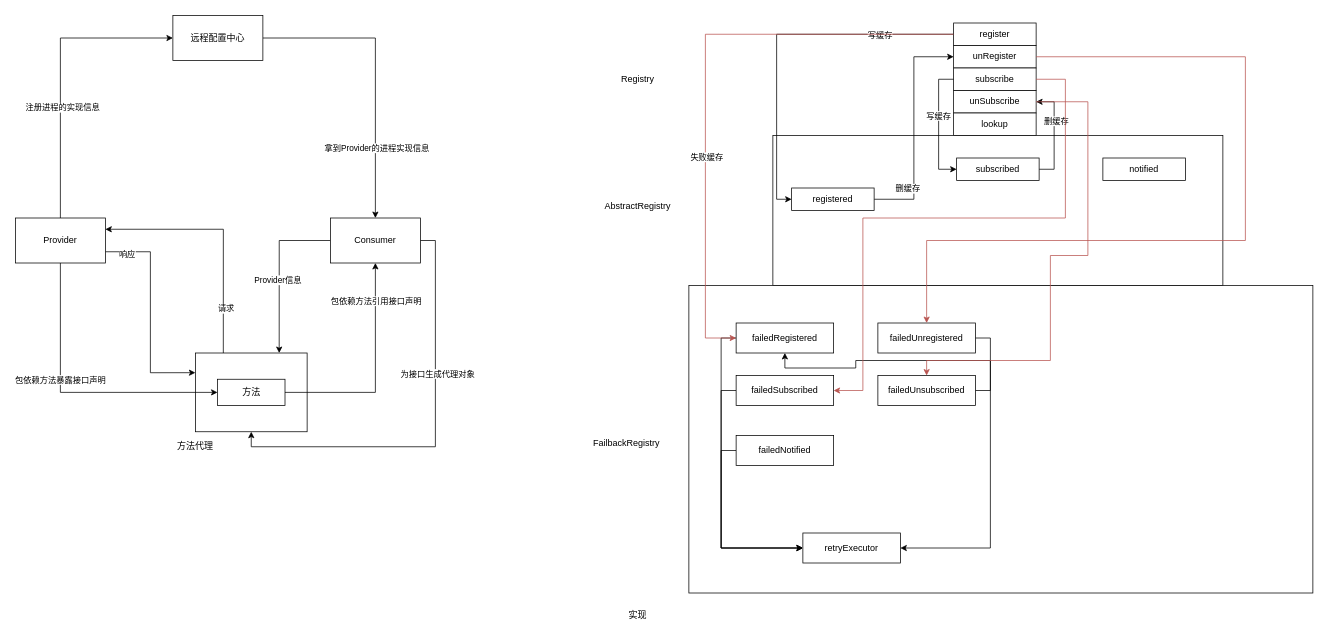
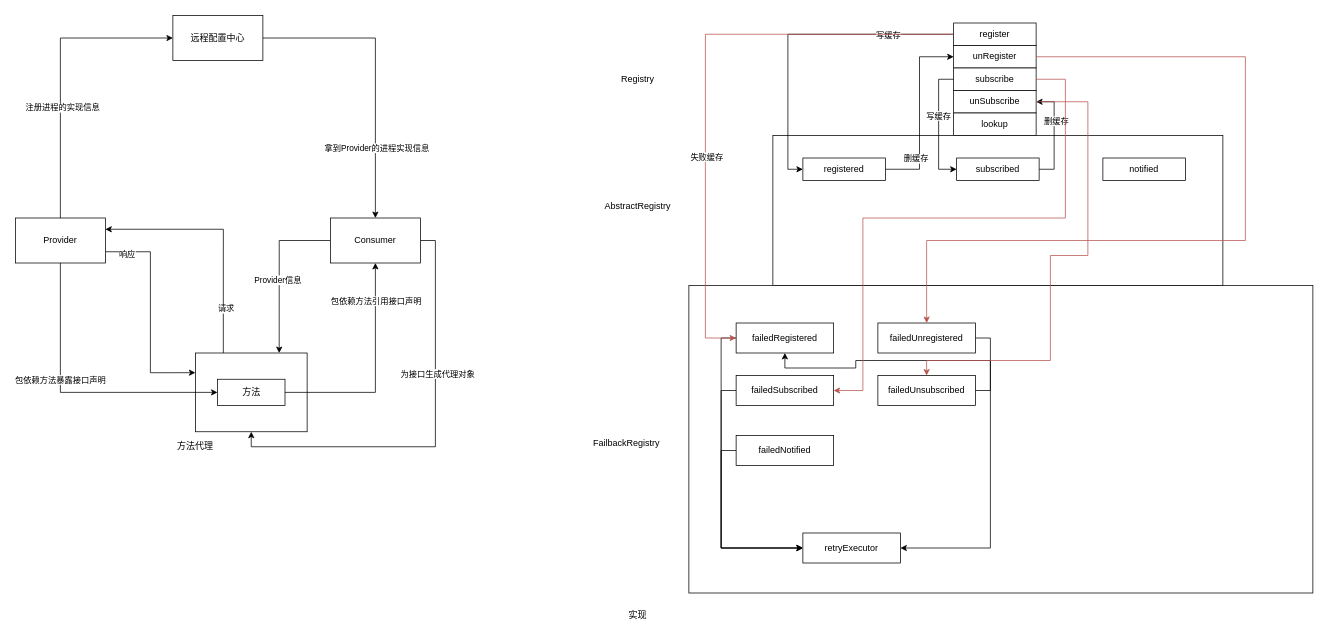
  <mxCell id="0" />
  <mxCell id="1" parent="0" />
  <mxCell id="2" style="edgeStyle=orthogonalEdgeStyle;rounded=0;orthogonalLoop=1;jettySize=auto;html=1;exitX=1;exitY=0.5;exitDx=0;exitDy=0;entryX=0.5;entryY=0;entryDx=0;entryDy=0;" parent="1" source="4" target="14" edge="1"><mxGeometry relative="1" as="geometry" /></mxCell>
  <mxCell id="3" value="拿到Provider的进程实现信息" style="edgeLabel;html=1;align=center;verticalAlign=middle;resizable=0;points=[];" parent="2" vertex="1" connectable="0"><mxGeometry x="0.518" y="1" relative="1" as="geometry"><mxPoint as="offset" /></mxGeometry></mxCell>
  <mxCell id="4" value="远程配置中心" style="rounded=0;whiteSpace=wrap;html=1;" parent="1" vertex="1"><mxGeometry x="230" y="20" width="120" height="60" as="geometry" /></mxCell>
  <mxCell id="5" style="edgeStyle=orthogonalEdgeStyle;rounded=0;orthogonalLoop=1;jettySize=auto;html=1;exitX=0.5;exitY=0;exitDx=0;exitDy=0;entryX=0;entryY=0.5;entryDx=0;entryDy=0;" parent="1" source="9" target="4" edge="1"><mxGeometry relative="1" as="geometry" /></mxCell>
  <mxCell id="6" value="注册进程的实现信息" style="edgeLabel;html=1;align=center;verticalAlign=middle;resizable=0;points=[];" parent="5" vertex="1" connectable="0"><mxGeometry x="-0.241" y="-2" relative="1" as="geometry"><mxPoint as="offset" /></mxGeometry></mxCell>
  <mxCell id="7" style="edgeStyle=orthogonalEdgeStyle;rounded=0;orthogonalLoop=1;jettySize=auto;html=1;exitX=1;exitY=0.75;exitDx=0;exitDy=0;entryX=0;entryY=0.25;entryDx=0;entryDy=0;" parent="1" source="9" target="17" edge="1"><mxGeometry relative="1" as="geometry" /></mxCell>
  <mxCell id="8" value="响应" style="edgeLabel;html=1;align=center;verticalAlign=middle;resizable=0;points=[];" parent="7" vertex="1" connectable="0"><mxGeometry x="-0.801" y="-2" relative="1" as="geometry"><mxPoint as="offset" /></mxGeometry></mxCell>
  <mxCell id="9" value="Provider" style="rounded=0;whiteSpace=wrap;html=1;" parent="1" vertex="1"><mxGeometry x="20" y="290" width="120" height="60" as="geometry" /></mxCell>
  <mxCell id="10" style="edgeStyle=orthogonalEdgeStyle;rounded=0;orthogonalLoop=1;jettySize=auto;html=1;exitX=1;exitY=0.5;exitDx=0;exitDy=0;entryX=0.5;entryY=1;entryDx=0;entryDy=0;" parent="1" source="14" target="17" edge="1"><mxGeometry relative="1" as="geometry" /></mxCell>
  <mxCell id="11" value="为接口生成代理对象" style="edgeLabel;html=1;align=center;verticalAlign=middle;resizable=0;points=[];" parent="10" vertex="1" connectable="0"><mxGeometry x="-0.297" y="2" relative="1" as="geometry"><mxPoint as="offset" /></mxGeometry></mxCell>
  <mxCell id="12" style="edgeStyle=orthogonalEdgeStyle;rounded=0;orthogonalLoop=1;jettySize=auto;html=1;exitX=0;exitY=0.5;exitDx=0;exitDy=0;entryX=0.75;entryY=0;entryDx=0;entryDy=0;" parent="1" source="14" target="17" edge="1"><mxGeometry relative="1" as="geometry" /></mxCell>
  <mxCell id="13" value="Provider信息" style="edgeLabel;html=1;align=center;verticalAlign=middle;resizable=0;points=[];" parent="12" vertex="1" connectable="0"><mxGeometry x="0.111" y="-2" relative="1" as="geometry"><mxPoint as="offset" /></mxGeometry></mxCell>
  <mxCell id="14" value="Consumer" style="rounded=0;whiteSpace=wrap;html=1;" parent="1" vertex="1"><mxGeometry x="440" y="290" width="120" height="60" as="geometry" /></mxCell>
  <mxCell id="15" style="edgeStyle=orthogonalEdgeStyle;rounded=0;orthogonalLoop=1;jettySize=auto;html=1;exitX=0.25;exitY=0;exitDx=0;exitDy=0;entryX=1;entryY=0.25;entryDx=0;entryDy=0;" parent="1" source="17" target="9" edge="1"><mxGeometry relative="1" as="geometry" /></mxCell>
  <mxCell id="16" value="请求" style="edgeLabel;html=1;align=center;verticalAlign=middle;resizable=0;points=[];" parent="15" vertex="1" connectable="0"><mxGeometry x="0.622" relative="1" as="geometry"><mxPoint x="99" y="105" as="offset" /></mxGeometry></mxCell>
  <mxCell id="17" value="" style="rounded=0;whiteSpace=wrap;html=1;" parent="1" vertex="1"><mxGeometry x="260" y="470" width="149" height="105" as="geometry" /></mxCell>
  <mxCell id="18" style="edgeStyle=orthogonalEdgeStyle;rounded=0;orthogonalLoop=1;jettySize=auto;html=1;exitX=1;exitY=0.5;exitDx=0;exitDy=0;entryX=0.5;entryY=1;entryDx=0;entryDy=0;" parent="1" source="20" target="14" edge="1"><mxGeometry relative="1" as="geometry" /></mxCell>
  <mxCell id="19" value="包依赖方法引用接口声明" style="edgeLabel;html=1;align=center;verticalAlign=middle;resizable=0;points=[];" parent="18" vertex="1" connectable="0"><mxGeometry x="-0.444" y="-3" relative="1" as="geometry"><mxPoint x="40" y="-125" as="offset" /></mxGeometry></mxCell>
  <mxCell id="20" value="方法" style="rounded=0;whiteSpace=wrap;html=1;" parent="1" vertex="1"><mxGeometry x="289.5" y="505" width="90" height="35" as="geometry" /></mxCell>
  <mxCell id="21" value="方法代理" style="text;html=1;align=center;verticalAlign=middle;whiteSpace=wrap;rounded=0;" parent="1" vertex="1"><mxGeometry x="230" y="580" width="60" height="30" as="geometry" /></mxCell>
  <mxCell id="22" style="edgeStyle=orthogonalEdgeStyle;rounded=0;orthogonalLoop=1;jettySize=auto;html=1;exitX=0.5;exitY=1;exitDx=0;exitDy=0;entryX=0;entryY=0.5;entryDx=0;entryDy=0;" parent="1" source="9" target="20" edge="1"><mxGeometry relative="1" as="geometry" /></mxCell>
  <mxCell id="23" value="包依赖方法暴露接口声明" style="edgeLabel;html=1;align=center;verticalAlign=middle;resizable=0;points=[];" parent="22" vertex="1" connectable="0"><mxGeometry x="0.086" relative="1" as="geometry"><mxPoint x="-35" y="-17" as="offset" /></mxGeometry></mxCell>
  <mxCell id="24" value="register" style="rounded=0;whiteSpace=wrap;html=1;" parent="1" vertex="1"><mxGeometry x="1271" y="30" width="110" height="30" as="geometry" /></mxCell>
  <mxCell id="25" value="Registry" style="text;html=1;align=center;verticalAlign=middle;whiteSpace=wrap;rounded=0;" parent="1" vertex="1"><mxGeometry x="820" y="90" width="60" height="30" as="geometry" /></mxCell>
  <mxCell id="26" value="unRegister" style="rounded=0;whiteSpace=wrap;html=1;" parent="1" vertex="1"><mxGeometry x="1271" y="60" width="110" height="30" as="geometry" /></mxCell>
  <mxCell id="27" value="subscribe" style="rounded=0;whiteSpace=wrap;html=1;" parent="1" vertex="1"><mxGeometry x="1271" y="90" width="110" height="30" as="geometry" /></mxCell>
  <mxCell id="28" value="unSubscribe" style="rounded=0;whiteSpace=wrap;html=1;" parent="1" vertex="1"><mxGeometry x="1271" y="120" width="110" height="30" as="geometry" /></mxCell>
  <mxCell id="29" value="lookup" style="rounded=0;whiteSpace=wrap;html=1;" parent="1" vertex="1"><mxGeometry x="1271" y="150" width="110" height="30" as="geometry" /></mxCell>
  <mxCell id="30" value="" style="rounded=0;whiteSpace=wrap;html=1;" vertex="1" parent="1"><mxGeometry x="1030" y="180" width="600" height="200" as="geometry" /></mxCell>
  <mxCell id="31" value="AbstractRegistry" style="text;html=1;align=center;verticalAlign=middle;whiteSpace=wrap;rounded=0;" vertex="1" parent="1"><mxGeometry x="795" y="260" width="110" height="30" as="geometry" /></mxCell>
  <mxCell id="32" style="edgeStyle=orthogonalEdgeStyle;rounded=0;orthogonalLoop=1;jettySize=auto;html=1;exitX=1;exitY=0.5;exitDx=0;exitDy=0;entryX=0;entryY=0.5;entryDx=0;entryDy=0;" edge="1" parent="1" source="34" target="26"><mxGeometry relative="1" as="geometry" /></mxCell>
  <mxCell id="33" value="删缓存" style="edgeLabel;html=1;align=center;verticalAlign=middle;resizable=0;points=[];" vertex="1" connectable="0" parent="32"><mxGeometry x="-0.855" y="-2" relative="1" as="geometry"><mxPoint x="23" y="-17" as="offset" /></mxGeometry></mxCell>
- <mxCell id="34" value="registered" style="rounded=0;whiteSpace=wrap;html=1;" vertex="1" parent="1"><mxGeometry x="1055" y="250" width="110" height="30" as="geometry" /></mxCell>
+ <mxCell id="34" value="registered" style="rounded=0;whiteSpace=wrap;html=1;" vertex="1" parent="1"><mxGeometry x="1070" y="210" width="110" height="30" as="geometry" /></mxCell>
  <mxCell id="35" style="edgeStyle=orthogonalEdgeStyle;rounded=0;orthogonalLoop=1;jettySize=auto;html=1;exitX=1;exitY=0.5;exitDx=0;exitDy=0;entryX=1;entryY=0.5;entryDx=0;entryDy=0;" edge="1" parent="1" source="37" target="28"><mxGeometry relative="1" as="geometry" /></mxCell>
  <mxCell id="36" value="删缓存" style="edgeLabel;html=1;align=center;verticalAlign=middle;resizable=0;points=[];" vertex="1" connectable="0" parent="35"><mxGeometry x="0.271" y="-2" relative="1" as="geometry"><mxPoint as="offset" /></mxGeometry></mxCell>
  <mxCell id="37" value="subscribed" style="rounded=0;whiteSpace=wrap;html=1;" vertex="1" parent="1"><mxGeometry x="1275" y="210" width="110" height="30" as="geometry" /></mxCell>
  <mxCell id="38" value="notified" style="rounded=0;whiteSpace=wrap;html=1;" vertex="1" parent="1"><mxGeometry x="1470" y="210" width="110" height="30" as="geometry" /></mxCell>
  <mxCell id="39" value="" style="rounded=0;whiteSpace=wrap;html=1;" vertex="1" parent="1"><mxGeometry x="918" y="380" width="832" height="410" as="geometry" /></mxCell>
  <mxCell id="40" value="FailbackRegistry" style="text;html=1;align=center;verticalAlign=middle;whiteSpace=wrap;rounded=0;" vertex="1" parent="1"><mxGeometry x="780" y="575" width="110" height="30" as="geometry" /></mxCell>
  <mxCell id="41" value="retryExecutor" style="rounded=0;whiteSpace=wrap;html=1;" vertex="1" parent="1"><mxGeometry x="1070" y="710" width="130" height="40" as="geometry" /></mxCell>
  <mxCell id="42" style="edgeStyle=orthogonalEdgeStyle;rounded=0;orthogonalLoop=1;jettySize=auto;html=1;exitX=0;exitY=0.5;exitDx=0;exitDy=0;entryX=0;entryY=0.5;entryDx=0;entryDy=0;" edge="1" parent="1" source="43" target="41"><mxGeometry relative="1" as="geometry" /></mxCell>
  <mxCell id="43" value="failedRegistered" style="rounded=0;whiteSpace=wrap;html=1;" vertex="1" parent="1"><mxGeometry x="981" y="430" width="130" height="40" as="geometry" /></mxCell>
  <mxCell id="44" style="edgeStyle=orthogonalEdgeStyle;rounded=0;orthogonalLoop=1;jettySize=auto;html=1;exitX=1;exitY=0.5;exitDx=0;exitDy=0;entryX=1;entryY=0.5;entryDx=0;entryDy=0;" edge="1" parent="1" source="45" target="41"><mxGeometry relative="1" as="geometry" /></mxCell>
  <mxCell id="45" value="failedUnregistered" style="rounded=0;whiteSpace=wrap;html=1;" vertex="1" parent="1"><mxGeometry x="1170" y="430" width="130" height="40" as="geometry" /></mxCell>
  <mxCell id="46" style="edgeStyle=orthogonalEdgeStyle;rounded=0;orthogonalLoop=1;jettySize=auto;html=1;exitX=0;exitY=0.5;exitDx=0;exitDy=0;entryX=0;entryY=0.5;entryDx=0;entryDy=0;" edge="1" parent="1" source="47" target="41"><mxGeometry relative="1" as="geometry" /></mxCell>
  <mxCell id="47" value="failedSubscribed" style="rounded=0;whiteSpace=wrap;html=1;" vertex="1" parent="1"><mxGeometry x="981" y="500" width="130" height="40" as="geometry" /></mxCell>
  <mxCell id="48" style="edgeStyle=orthogonalEdgeStyle;rounded=0;orthogonalLoop=1;jettySize=auto;html=1;exitX=1;exitY=0.5;exitDx=0;exitDy=0;" edge="1" parent="1" source="49" target="43"><mxGeometry relative="1" as="geometry" /></mxCell>
  <mxCell id="49" value="failedUnsubscribed" style="rounded=0;whiteSpace=wrap;html=1;" vertex="1" parent="1"><mxGeometry x="1170" y="500" width="130" height="40" as="geometry" /></mxCell>
  <mxCell id="50" style="edgeStyle=orthogonalEdgeStyle;rounded=0;orthogonalLoop=1;jettySize=auto;html=1;exitX=0;exitY=0.5;exitDx=0;exitDy=0;entryX=0;entryY=0.5;entryDx=0;entryDy=0;" edge="1" parent="1" source="51" target="41"><mxGeometry relative="1" as="geometry" /></mxCell>
  <mxCell id="51" value="failedNotified" style="rounded=0;whiteSpace=wrap;html=1;" vertex="1" parent="1"><mxGeometry x="981" y="580" width="130" height="40" as="geometry" /></mxCell>
  <mxCell id="52" value="实现" style="text;html=1;align=center;verticalAlign=middle;whiteSpace=wrap;rounded=0;" vertex="1" parent="1"><mxGeometry x="795" y="805" width="110" height="30" as="geometry" /></mxCell>
  <mxCell id="53" style="edgeStyle=orthogonalEdgeStyle;rounded=0;orthogonalLoop=1;jettySize=auto;html=1;exitX=0;exitY=0.5;exitDx=0;exitDy=0;entryX=0;entryY=0.5;entryDx=0;entryDy=0;" edge="1" parent="1" source="24" target="34"><mxGeometry relative="1" as="geometry" /></mxCell>
  <mxCell id="54" value="写缓存" style="edgeLabel;html=1;align=center;verticalAlign=middle;resizable=0;points=[];" vertex="1" connectable="0" parent="53"><mxGeometry x="-0.584" y="1" relative="1" as="geometry"><mxPoint as="offset" /></mxGeometry></mxCell>
  <mxCell id="55" style="edgeStyle=orthogonalEdgeStyle;rounded=0;orthogonalLoop=1;jettySize=auto;html=1;exitX=0;exitY=0.5;exitDx=0;exitDy=0;entryX=0;entryY=0.5;entryDx=0;entryDy=0;" edge="1" parent="1" source="27" target="37"><mxGeometry relative="1" as="geometry" /></mxCell>
  <mxCell id="56" value="写缓存" style="edgeLabel;html=1;align=center;verticalAlign=middle;resizable=0;points=[];" vertex="1" connectable="0" parent="55"><mxGeometry x="-0.169" y="-1" relative="1" as="geometry"><mxPoint as="offset" /></mxGeometry></mxCell>
  <mxCell id="57" style="edgeStyle=orthogonalEdgeStyle;rounded=0;orthogonalLoop=1;jettySize=auto;html=1;exitX=0;exitY=0.5;exitDx=0;exitDy=0;fillColor=#f8cecc;strokeColor=#b85450;" edge="1" parent="1" source="24" target="43"><mxGeometry relative="1" as="geometry"><Array as="points"><mxPoint x="940" y="45" /><mxPoint x="940" y="450" /></Array></mxGeometry></mxCell>
  <mxCell id="58" value="失败缓存" style="edgeLabel;html=1;align=center;verticalAlign=middle;resizable=0;points=[];" vertex="1" connectable="0" parent="57"><mxGeometry x="0.272" y="1" relative="1" as="geometry"><mxPoint as="offset" /></mxGeometry></mxCell>
  <mxCell id="59" style="edgeStyle=orthogonalEdgeStyle;rounded=0;orthogonalLoop=1;jettySize=auto;html=1;exitX=1;exitY=0.5;exitDx=0;exitDy=0;fillColor=#f8cecc;strokeColor=#b85450;" edge="1" parent="1" source="26" target="45"><mxGeometry relative="1" as="geometry"><Array as="points"><mxPoint x="1660" y="75" /><mxPoint x="1660" y="320" /><mxPoint x="1235" y="320" /></Array></mxGeometry></mxCell>
  <mxCell id="60" style="edgeStyle=orthogonalEdgeStyle;rounded=0;orthogonalLoop=1;jettySize=auto;html=1;exitX=1;exitY=0.5;exitDx=0;exitDy=0;entryX=1;entryY=0.5;entryDx=0;entryDy=0;fillColor=#f8cecc;strokeColor=#b85450;" edge="1" parent="1" source="27" target="47"><mxGeometry relative="1" as="geometry"><Array as="points"><mxPoint x="1420" y="105" /><mxPoint x="1420" y="290" /><mxPoint x="1150" y="290" /><mxPoint x="1150" y="520" /></Array></mxGeometry></mxCell>
  <mxCell id="61" style="edgeStyle=orthogonalEdgeStyle;rounded=0;orthogonalLoop=1;jettySize=auto;html=1;exitX=1;exitY=0.5;exitDx=0;exitDy=0;fillColor=#f8cecc;strokeColor=#b85450;" edge="1" parent="1" source="28" target="49"><mxGeometry relative="1" as="geometry"><Array as="points"><mxPoint x="1450" y="135" /><mxPoint x="1450" y="340" /><mxPoint x="1400" y="340" /><mxPoint x="1400" y="480" /><mxPoint x="1235" y="480" /></Array></mxGeometry></mxCell>
